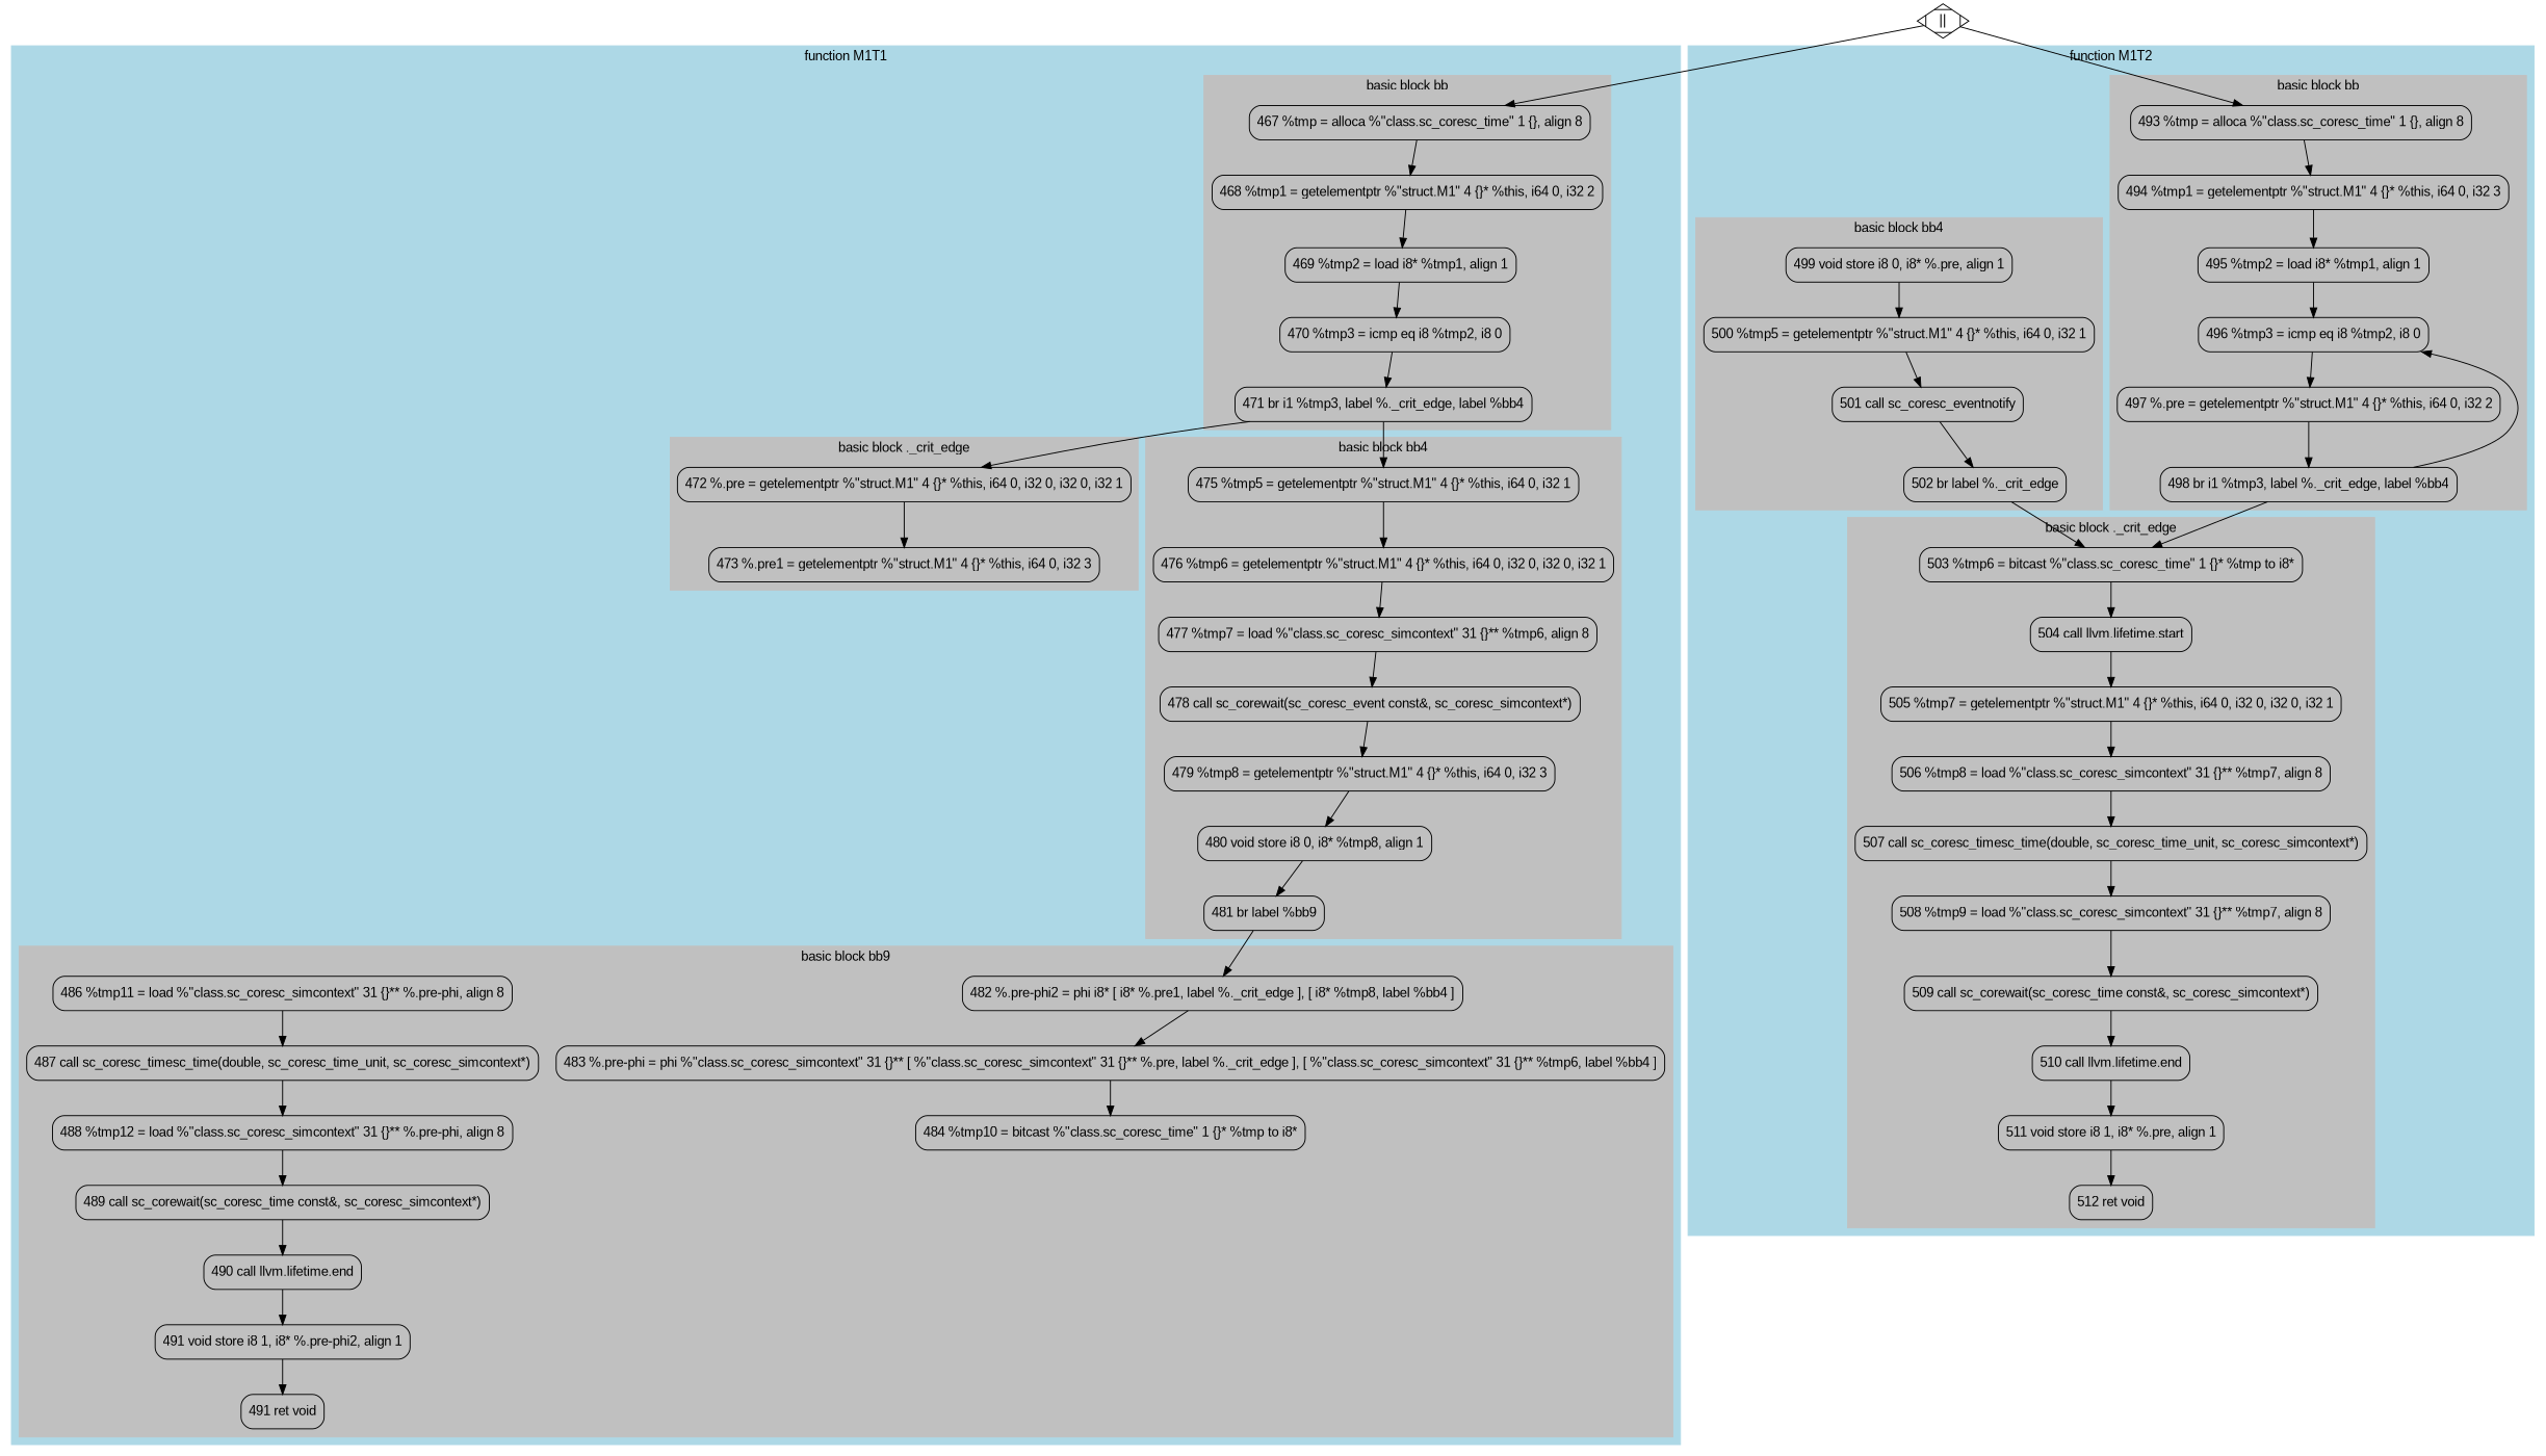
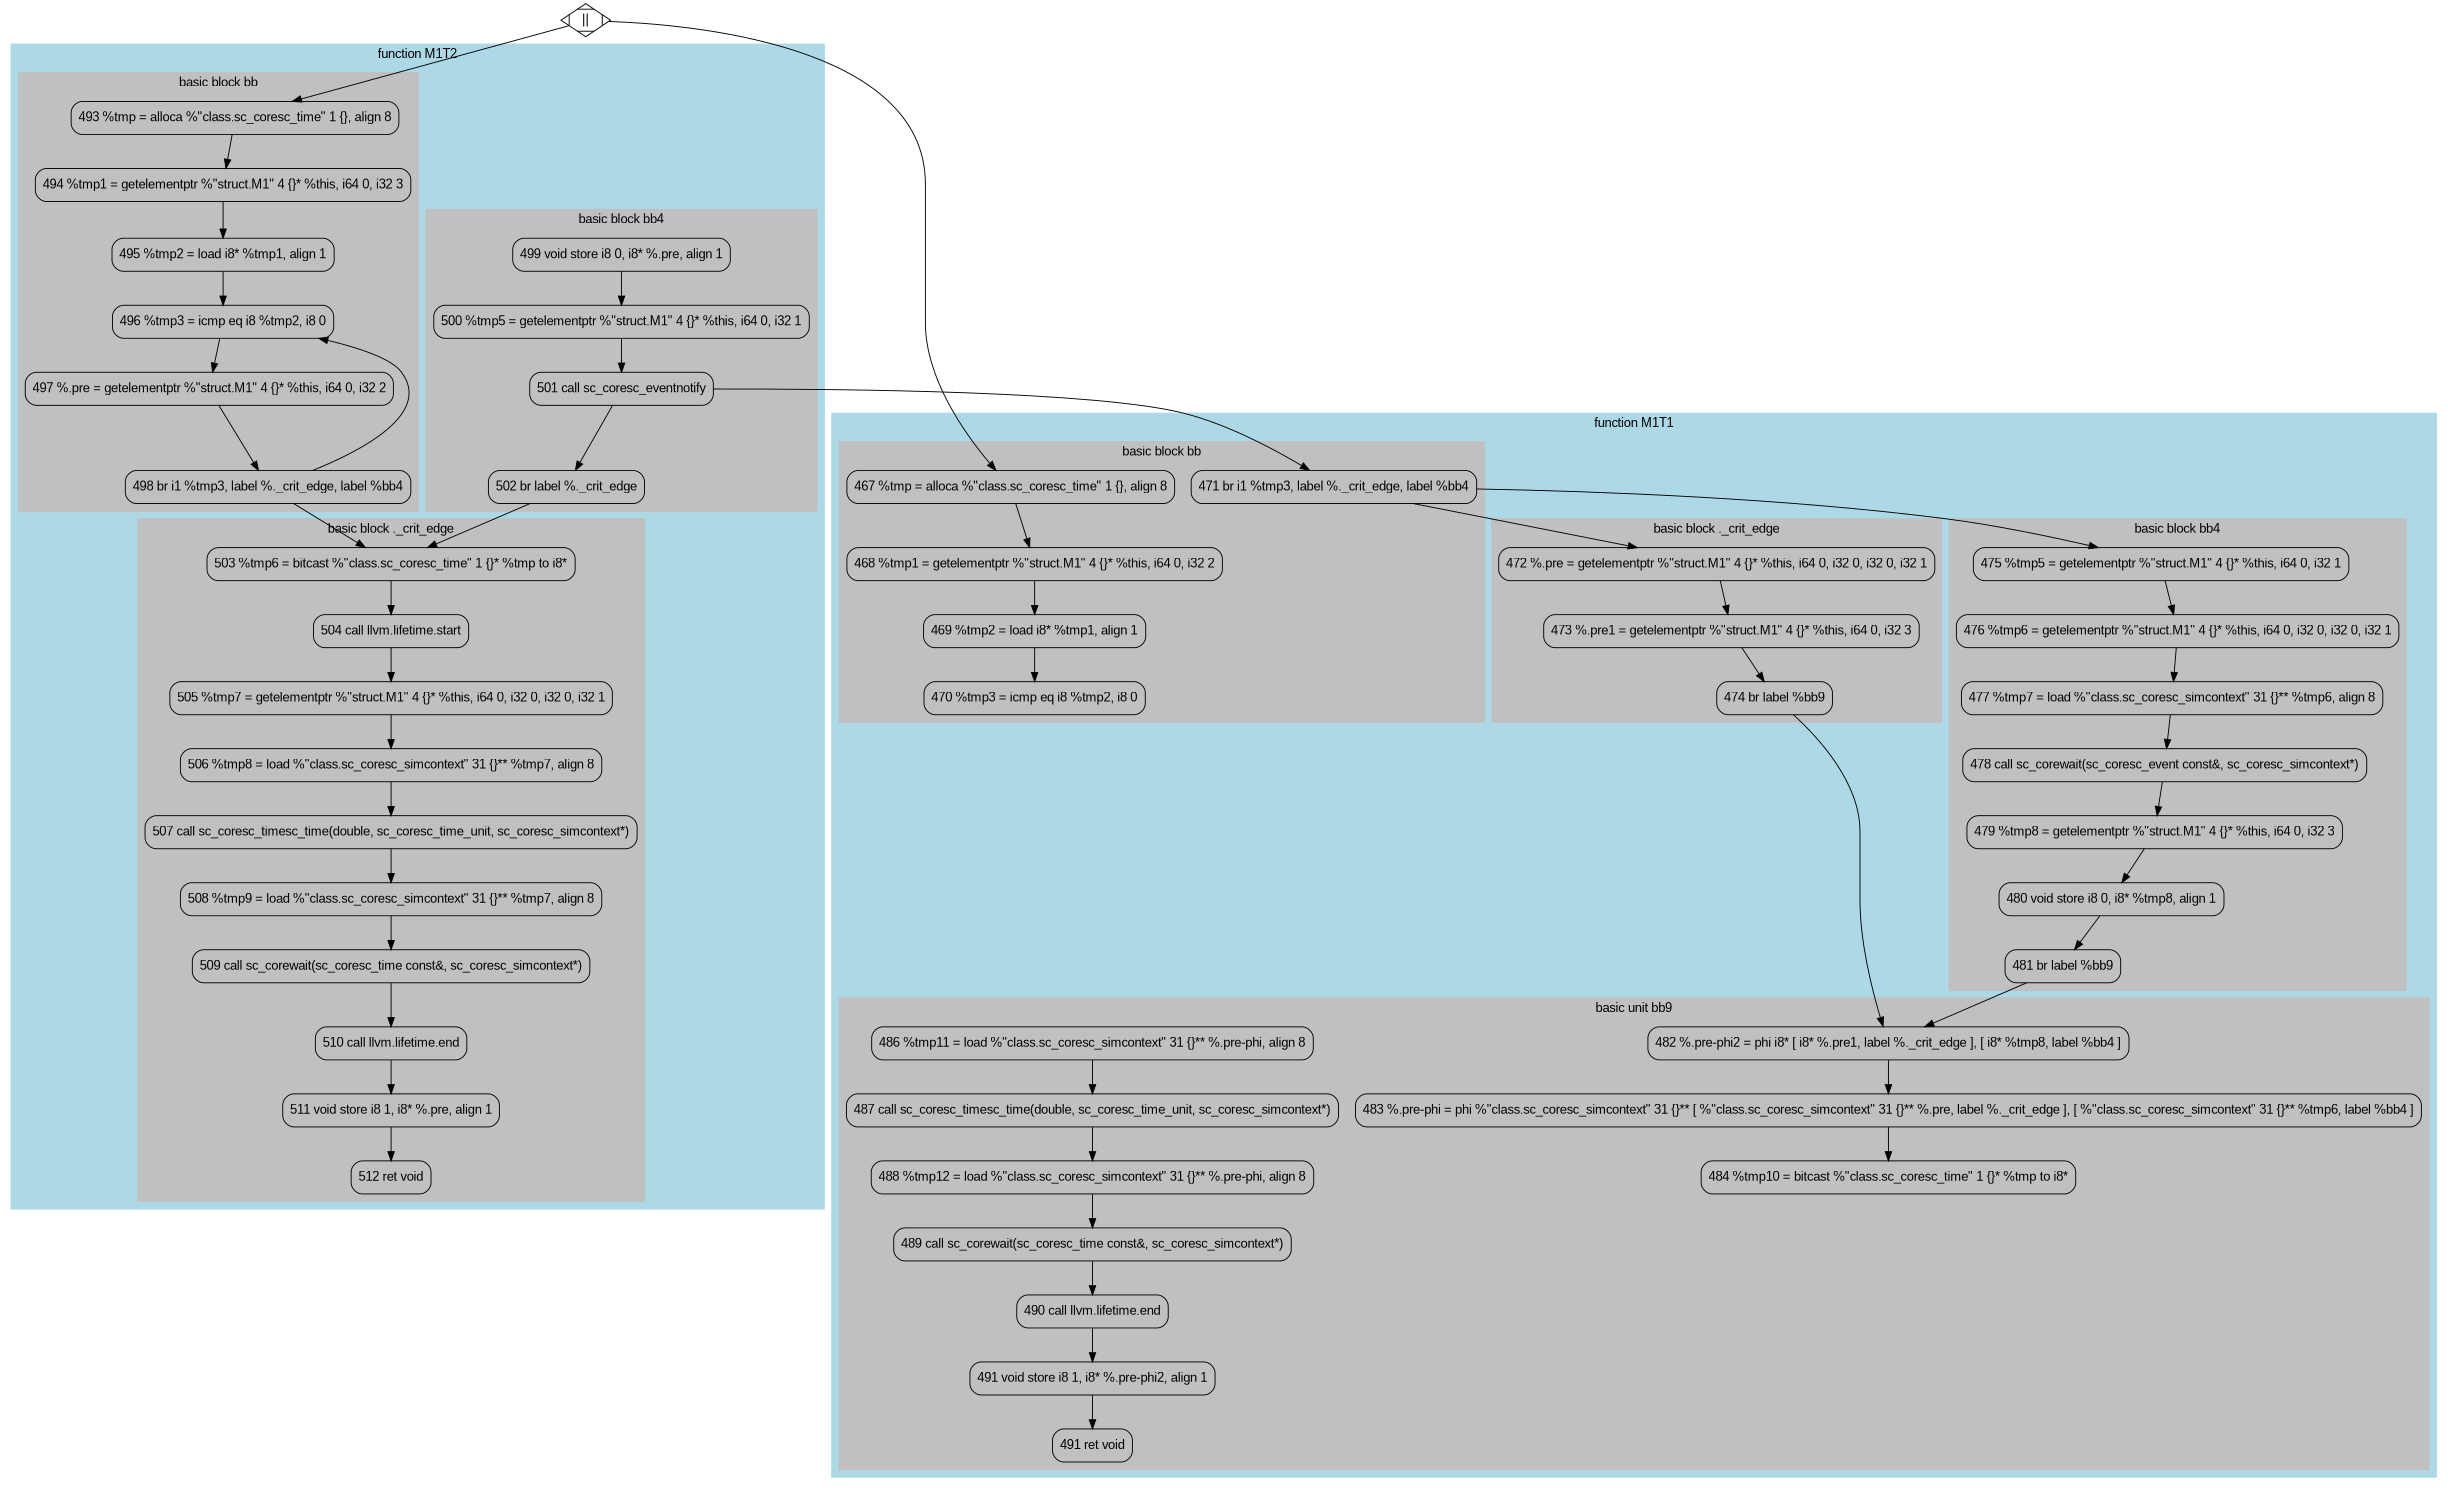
  digraph {
    fontname="Liberation Sans"
    node [fontname="Liberation Sans" shape=Mrecord]
    edge [fontname="Liberation Sans"]
    n1 [label="467 %tmp = alloca %\"class.sc_coresc_time\" 1 \{\}, align 8"]
    n2 [label="468 %tmp1 = getelementptr %\"struct.M1\" 4 \{\}* %this, i64 0, i32 2"]
    n3 [label="469 %tmp2 = load i8* %tmp1, align 1"]
    n4 [label="470 %tmp3 = icmp eq i8 %tmp2, i8 0"]
    n5 [label="471 br i1 %tmp3, label %._crit_edge, label %bb4"]
    n6 [label="472 %.pre = getelementptr %\"struct.M1\" 4 \{\}* %this, i64 0, i32 0, i32 0, i32 1"]
    n7 [label="473 %.pre1 = getelementptr %\"struct.M1\" 4 \{\}* %this, i64 0, i32 3"]
+   n8 [label="474 br label %bb9"]
    n9 [label="475 %tmp5 = getelementptr %\"struct.M1\" 4 \{\}* %this, i64 0, i32 1"]
    n10 [label="476 %tmp6 = getelementptr %\"struct.M1\" 4 \{\}* %this, i64 0, i32 0, i32 0, i32 1"]
    n11 [label="477 %tmp7 = load %\"class.sc_coresc_simcontext\" 31 \{\}** %tmp6, align 8"]
    n12 [label="478 call sc_corewait(sc_coresc_event const&, sc_coresc_simcontext*)"]
    n13 [label="479 %tmp8 = getelementptr %\"struct.M1\" 4 \{\}* %this, i64 0, i32 3"]
    n14 [label="480 void store i8 0, i8* %tmp8, align 1"]
    n15 [label="481 br label %bb9"]
    n16 [label="482 %.pre-phi2 = phi i8* [ i8* %.pre1, label %._crit_edge ], [ i8* %tmp8, label %bb4 ]"]
    n17 [label="483 %.pre-phi = phi %\"class.sc_coresc_simcontext\" 31 \{\}** [ %\"class.sc_coresc_simcontext\" 31 \{\}** %.pre, label %._crit_edge ], [ %\"class.sc_coresc_simcontext\" 31 \{\}** %tmp6, label %bb4 ]"]
    n18 [label="484 %tmp10 = bitcast %\"class.sc_coresc_time\" 1 \{\}* %tmp to i8*"]
    n19 [label="486 %tmp11 = load %\"class.sc_coresc_simcontext\" 31 \{\}** %.pre-phi, align 8"]
    n20 [label="487 call sc_coresc_timesc_time(double, sc_coresc_time_unit, sc_coresc_simcontext*)"]
    n21 [label="488 %tmp12 = load %\"class.sc_coresc_simcontext\" 31 \{\}** %.pre-phi, align 8"]
    n22 [label="489 call sc_corewait(sc_coresc_time const&, sc_coresc_simcontext*)"]
    n23 [label="490 call llvm.lifetime.end"]
    n24 [label="491 void store i8 1, i8* %.pre-phi2, align 1"]
    n25 [label="491 ret void"]
    n26 [label="493 %tmp = alloca %\"class.sc_coresc_time\" 1 \{\}, align 8"]
    n27 [label="494 %tmp1 = getelementptr %\"struct.M1\" 4 \{\}* %this, i64 0, i32 3"]
    n28 [label="495 %tmp2 = load i8* %tmp1, align 1"]
    n29 [label="496 %tmp3 = icmp eq i8 %tmp2, i8 0"]
    n30 [label="497 %.pre = getelementptr %\"struct.M1\" 4 \{\}* %this, i64 0, i32 2"]
    n31 [label="498 br i1 %tmp3, label %._crit_edge, label %bb4"]
    n32 [label="499 void store i8 0, i8* %.pre, align 1"]
    n33 [label="500 %tmp5 = getelementptr %\"struct.M1\" 4 \{\}* %this, i64 0, i32 1"]
    n34 [label="501 call sc_coresc_eventnotify"]
    n35 [label="502 br label %._crit_edge"]
    n36 [label="503 %tmp6 = bitcast %\"class.sc_coresc_time\" 1 \{\}* %tmp to i8*"]
    n37 [label="504 call llvm.lifetime.start"]
    n38 [label="505 %tmp7 = getelementptr %\"struct.M1\" 4 \{\}* %this, i64 0, i32 0, i32 0, i32 1"]
    n39 [label="506 %tmp8 = load %\"class.sc_coresc_simcontext\" 31 \{\}** %tmp7, align 8"]
    n40 [label="507 call sc_coresc_timesc_time(double, sc_coresc_time_unit, sc_coresc_simcontext*)"]
    n41 [label="508 %tmp9 = load %\"class.sc_coresc_simcontext\" 31 \{\}** %tmp7, align 8"]
    n42 [label="509 call sc_corewait(sc_coresc_time const&, sc_coresc_simcontext*)"]
    n43 [label="510 call llvm.lifetime.end"]
    n44 [label="511 void store i8 1, i8* %.pre, align 1"]
    n45 [label="512 ret void"]
    n46 [label="||" shape=Mdiamond]
    subgraph cluster_1 {
      color=lightblue
      label="function M1T1"
      style=filled
      subgraph cluster_2 {
        color=gray
        label="basic block bb"
        style=filled
        n1
        n2
        n3
        n4
        n5
      }
      subgraph cluster_3 {
        color=gray
        label="basic block ._crit_edge"
        style=filled
        n6
        n7
+       n8
      }
      subgraph cluster_4 {
        color=gray
        label="basic block bb4"
        style=filled
        n9
        n10
        n11
        n12
        n13
        n14
        n15
      }
      subgraph cluster_5 {
        color=gray
-       label="basic block bb9"
+       label="basic unit bb9"
        style=filled
        n16
        n17
        n18
        n19
        n20
        n21
        n22
        n23
        n24
        n25
      }
    }
    subgraph cluster_6 {
      color=lightblue
      label="function undefined"
      style=filled
    }
    subgraph cluster_7 {
      color=lightblue
      label="function M1T2"
      style=filled
      subgraph cluster_8 {
        color=gray
        label="basic block bb"
        style=filled
        n26
        n27
        n28
        n29
        n30
        n31
      }
      subgraph cluster_9 {
        color=gray
        label="basic block bb4"
        style=filled
        n32
        n33
        n34
        n35
      }
      subgraph cluster_10 {
        color=gray
        label="basic block ._crit_edge"
        style=filled
        n36
        n37
        n38
        n39
        n40
        n41
        n42
        n43
        n44
        n45
      }
    }
    n1 -> n2
    n2 -> n3
    n3 -> n4
-   n4 -> n5
+   n34 -> n5
    n5 -> n6
    n5 -> n9
    n6 -> n7
+   n7 -> n8
+   n8 -> n16
    n9 -> n10
    n10 -> n11
    n11 -> n12
    n12 -> n13
    n13 -> n14
    n14 -> n15
    n15 -> n16
    n16 -> n17
    n17 -> n18
    n19 -> n20
    n20 -> n21
    n21 -> n22
    n22 -> n23
    n23 -> n24
    n24 -> n25
    n26 -> n27
    n27 -> n28
    n28 -> n29
    n29 -> n30
    n30 -> n31
    n31 -> n29
    n31 -> n36
    n32 -> n33
    n33 -> n34
    n34 -> n35
    n35 -> n36
    n36 -> n37
    n37 -> n38
    n38 -> n39
    n39 -> n40
    n40 -> n41
    n41 -> n42
    n42 -> n43
    n43 -> n44
    n44 -> n45
    n46 -> n1
    n46 -> n26
  }
